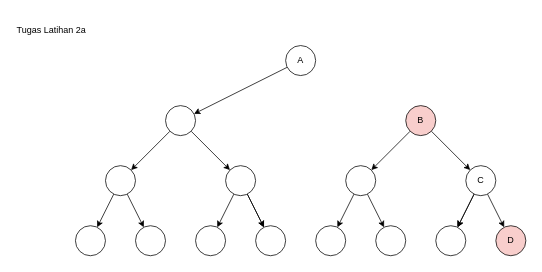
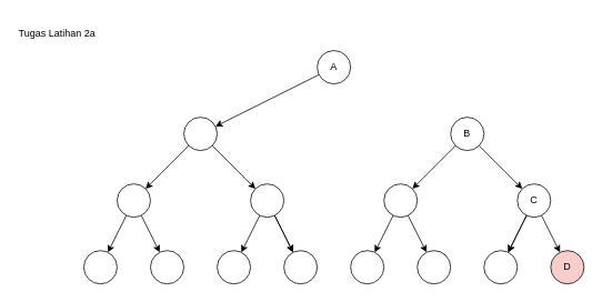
  <mxCell id="0" />
  <mxCell id="1" parent="0" />
  <mxCell id="2" value="Tugas Latihan 2a" style="text;strokeColor=none;align=left;fillColor=none;html=1;verticalAlign=middle;whiteSpace=wrap;rounded=0;" parent="1" vertex="1"><mxGeometry x="20" y="20" width="140" height="40" as="geometry" /></mxCell>
  <mxCell id="3" value="" style="edgeStyle=none;html=1;" edge="1" parent="1" source="4" target="7"><mxGeometry relative="1" as="geometry" /></mxCell>
  <mxCell id="4" value="A" style="ellipse;whiteSpace=wrap;html=1;aspect=fixed;" vertex="1" parent="1"><mxGeometry x="380" y="60" width="40" height="40" as="geometry" /></mxCell>
  <mxCell id="5" value="" style="edgeStyle=none;html=1;" edge="1" parent="1" source="7" target="13"><mxGeometry relative="1" as="geometry" /></mxCell>
  <mxCell id="6" value="" style="edgeStyle=none;html=1;" edge="1" parent="1" source="7" target="17"><mxGeometry relative="1" as="geometry" /></mxCell>
  <mxCell id="7" value="" style="ellipse;whiteSpace=wrap;html=1;aspect=fixed;" vertex="1" parent="1"><mxGeometry x="220" y="140" width="40" height="40" as="geometry" /></mxCell>
  <mxCell id="8" value="" style="edgeStyle=none;html=1;" edge="1" parent="1" source="10" target="20"><mxGeometry relative="1" as="geometry" /></mxCell>
  <mxCell id="9" value="" style="edgeStyle=none;html=1;" edge="1" parent="1" source="10" target="24"><mxGeometry relative="1" as="geometry" /></mxCell>
- <mxCell id="10" value="B" style="ellipse;whiteSpace=wrap;html=1;aspect=fixed;fillColor=#f8cecc;" vertex="1" parent="1"><mxGeometry x="540" y="140" width="40" height="40" as="geometry" /></mxCell>
+ <mxCell id="10" value="B" style="ellipse;whiteSpace=wrap;html=1;aspect=fixed;" vertex="1" parent="1"><mxGeometry x="540" y="140" width="40" height="40" as="geometry" /></mxCell>
  <mxCell id="11" value="" style="edgeStyle=none;html=1;" edge="1" parent="1" source="13" target="29"><mxGeometry relative="1" as="geometry" /></mxCell>
  <mxCell id="12" value="" style="edgeStyle=none;html=1;" edge="1" parent="1" source="13" target="30"><mxGeometry relative="1" as="geometry" /></mxCell>
  <mxCell id="13" value="" style="ellipse;whiteSpace=wrap;html=1;aspect=fixed;" vertex="1" parent="1"><mxGeometry x="140" y="220" width="40" height="40" as="geometry" /></mxCell>
  <mxCell id="14" value="" style="edgeStyle=none;html=1;" edge="1" parent="1" source="17" target="27"><mxGeometry relative="1" as="geometry" /></mxCell>
  <mxCell id="15" value="" style="edgeStyle=none;html=1;" edge="1" parent="1" source="17" target="27"><mxGeometry relative="1" as="geometry" /></mxCell>
  <mxCell id="16" value="" style="edgeStyle=none;html=1;" edge="1" parent="1" source="17" target="28"><mxGeometry relative="1" as="geometry" /></mxCell>
  <mxCell id="17" value="" style="ellipse;whiteSpace=wrap;html=1;aspect=fixed;" vertex="1" parent="1"><mxGeometry x="300" y="220" width="40" height="40" as="geometry" /></mxCell>
  <mxCell id="18" value="" style="edgeStyle=none;html=1;" edge="1" parent="1" source="20" target="31"><mxGeometry relative="1" as="geometry" /></mxCell>
  <mxCell id="19" value="" style="edgeStyle=none;html=1;" edge="1" parent="1" source="20" target="32"><mxGeometry relative="1" as="geometry" /></mxCell>
  <mxCell id="20" value="" style="ellipse;whiteSpace=wrap;html=1;aspect=fixed;" vertex="1" parent="1"><mxGeometry x="460" y="220" width="40" height="40" as="geometry" /></mxCell>
  <mxCell id="21" value="" style="edgeStyle=none;html=1;" edge="1" parent="1" source="24" target="25"><mxGeometry relative="1" as="geometry" /></mxCell>
  <mxCell id="22" value="" style="edgeStyle=none;html=1;" edge="1" parent="1" source="24" target="25"><mxGeometry relative="1" as="geometry" /></mxCell>
  <mxCell id="23" value="" style="edgeStyle=none;html=1;" edge="1" parent="1" source="24" target="26"><mxGeometry relative="1" as="geometry" /></mxCell>
  <mxCell id="24" value="C" style="ellipse;whiteSpace=wrap;html=1;aspect=fixed;" vertex="1" parent="1"><mxGeometry x="620" y="220" width="40" height="40" as="geometry" /></mxCell>
  <mxCell id="25" value="" style="ellipse;whiteSpace=wrap;html=1;aspect=fixed;" vertex="1" parent="1"><mxGeometry x="580" y="300" width="40" height="40" as="geometry" /></mxCell>
  <mxCell id="26" value="D" style="ellipse;whiteSpace=wrap;html=1;aspect=fixed;fillColor=#f8cecc;" vertex="1" parent="1"><mxGeometry x="660" y="300" width="40" height="40" as="geometry" /></mxCell>
  <mxCell id="27" value="" style="ellipse;whiteSpace=wrap;html=1;aspect=fixed;" vertex="1" parent="1"><mxGeometry x="340" y="300" width="40" height="40" as="geometry" /></mxCell>
  <mxCell id="28" value="" style="ellipse;whiteSpace=wrap;html=1;aspect=fixed;" vertex="1" parent="1"><mxGeometry x="260" y="300" width="40" height="40" as="geometry" /></mxCell>
  <mxCell id="29" value="" style="ellipse;whiteSpace=wrap;html=1;aspect=fixed;" vertex="1" parent="1"><mxGeometry x="100" y="300" width="40" height="40" as="geometry" /></mxCell>
  <mxCell id="30" value="" style="ellipse;whiteSpace=wrap;html=1;aspect=fixed;" vertex="1" parent="1"><mxGeometry x="180" y="300" width="40" height="40" as="geometry" /></mxCell>
  <mxCell id="31" value="" style="ellipse;whiteSpace=wrap;html=1;aspect=fixed;" vertex="1" parent="1"><mxGeometry x="420" y="300" width="40" height="40" as="geometry" /></mxCell>
  <mxCell id="32" value="" style="ellipse;whiteSpace=wrap;html=1;aspect=fixed;" vertex="1" parent="1"><mxGeometry x="500" y="300" width="40" height="40" as="geometry" /></mxCell>
